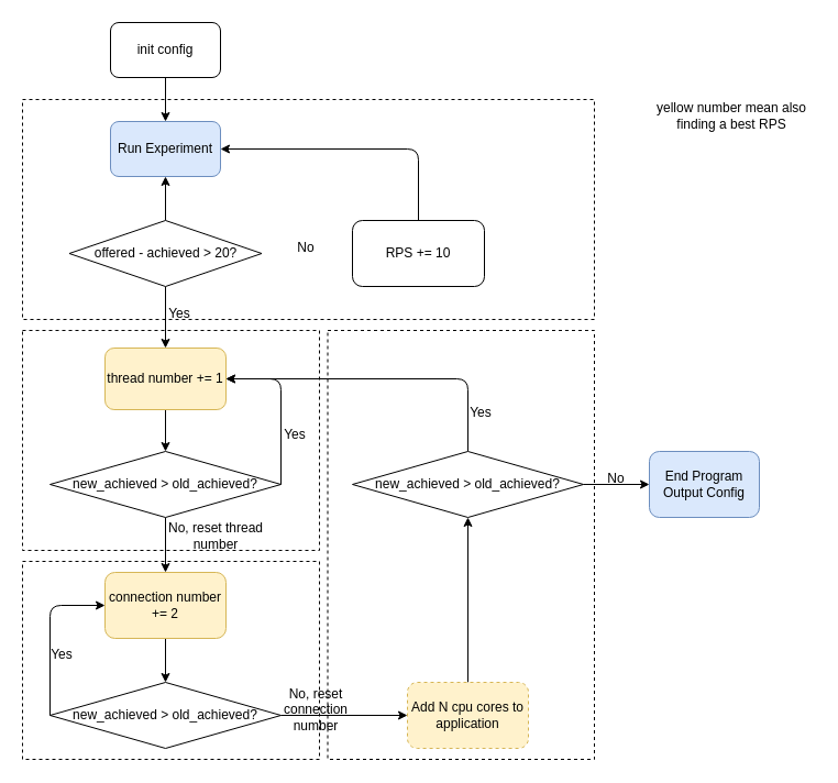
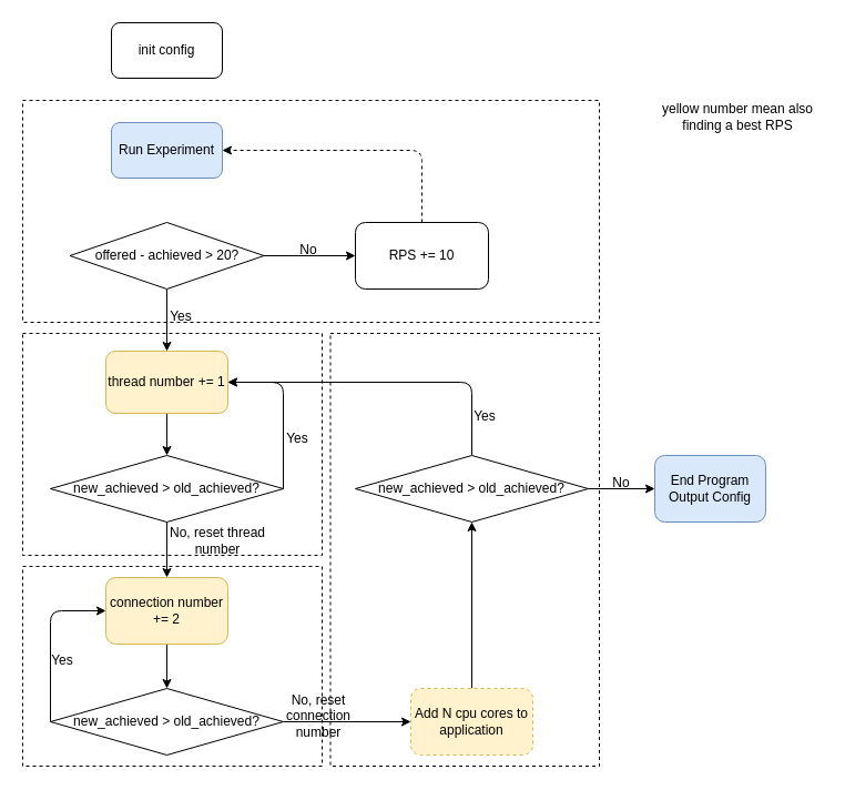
  <mxCell id="0" />
  <mxCell id="1" parent="0" />
  <mxCell id="2" value="" style="rounded=0;whiteSpace=wrap;html=1;dashed=1;fillColor=none;" vertex="1" parent="1"><mxGeometry x="297.5" y="300" width="242.5" height="390" as="geometry" /></mxCell>
  <mxCell id="3" value="" style="rounded=0;whiteSpace=wrap;html=1;dashed=1;fillColor=none;" vertex="1" parent="1"><mxGeometry x="20" y="510" width="270" height="180" as="geometry" /></mxCell>
  <mxCell id="4" value="" style="rounded=0;whiteSpace=wrap;html=1;dashed=1;fillColor=none;" vertex="1" parent="1"><mxGeometry x="20" y="300" width="270" height="200" as="geometry" /></mxCell>
  <mxCell id="5" value="" style="rounded=0;whiteSpace=wrap;html=1;strokeColor=default;dashed=1;fillColor=none;" vertex="1" parent="1"><mxGeometry x="20" y="90" width="520" height="200" as="geometry" /></mxCell>
  <mxCell id="6" value="Run Experiment" style="rounded=1;whiteSpace=wrap;html=1;fillColor=#dae8fc;strokeColor=#6c8ebf;" vertex="1" parent="1"><mxGeometry x="100" y="110" width="100" height="50" as="geometry" /></mxCell>
- <mxCell id="7" value="" style="edgeStyle=none;html=1;" edge="1" parent="1" source="9" target="6"><mxGeometry relative="1" as="geometry" /></mxCell>
+ <mxCell id="7" value="" style="edgeStyle=none;html=1;" edge="1" parent="1" source="9" target="11"><mxGeometry relative="1" as="geometry" /></mxCell>
  <mxCell id="8" value="" style="edgeStyle=none;html=1;" edge="1" parent="1" source="9" target="13"><mxGeometry relative="1" as="geometry" /></mxCell>
  <mxCell id="9" value="offered - achieved &amp;gt; 20?" style="rhombus;whiteSpace=wrap;html=1;" vertex="1" parent="1"><mxGeometry x="62.5" y="200" width="175" height="60" as="geometry" /></mxCell>
- <mxCell id="10" style="edgeStyle=none;html=1;entryX=1;entryY=0.5;entryDx=0;entryDy=0;exitX=0.5;exitY=0;exitDx=0;exitDy=0;" edge="1" parent="1" source="11" target="6"><mxGeometry relative="1" as="geometry"><Array as="points"><mxPoint x="380" y="135" /></Array></mxGeometry></mxCell>
+ <mxCell id="10" style="edgeStyle=none;html=1;entryX=1;entryY=0.5;entryDx=0;entryDy=0;exitX=0.5;exitY=0;exitDx=0;exitDy=0;dashed=1;" edge="1" parent="1" source="11" target="6"><mxGeometry relative="1" as="geometry"><Array as="points"><mxPoint x="380" y="135" /></Array></mxGeometry></mxCell>
  <mxCell id="11" value="RPS += 10" style="rounded=1;whiteSpace=wrap;html=1;" vertex="1" parent="1"><mxGeometry x="320" y="200" width="120" height="60" as="geometry" /></mxCell>
  <mxCell id="12" value="" style="edgeStyle=none;html=1;" edge="1" parent="1" source="13" target="20"><mxGeometry relative="1" as="geometry" /></mxCell>
  <mxCell id="13" value="thread number += 1" style="rounded=1;whiteSpace=wrap;html=1;fillColor=#fff2cc;strokeColor=#d6b656;" vertex="1" parent="1"><mxGeometry x="95" y="316" width="110" height="56" as="geometry" /></mxCell>
  <mxCell id="14" value="No" style="text;html=1;align=center;verticalAlign=middle;whiteSpace=wrap;rounded=0;" vertex="1" parent="1"><mxGeometry x="248" y="210" width="60" height="30" as="geometry" /></mxCell>
- <mxCell id="15" value="" style="edgeStyle=none;html=1;" edge="1" parent="1" source="16" target="6"><mxGeometry relative="1" as="geometry" /></mxCell>
  <mxCell id="16" value="init config" style="rounded=1;whiteSpace=wrap;html=1;" vertex="1" parent="1"><mxGeometry x="100" y="20" width="100" height="50" as="geometry" /></mxCell>
  <mxCell id="17" value="Yes" style="text;html=1;align=center;verticalAlign=middle;whiteSpace=wrap;rounded=0;" vertex="1" parent="1"><mxGeometry x="133" y="270" width="60" height="30" as="geometry" /></mxCell>
  <mxCell id="18" style="edgeStyle=none;html=1;entryX=1;entryY=0.5;entryDx=0;entryDy=0;exitX=1;exitY=0.5;exitDx=0;exitDy=0;" edge="1" parent="1" source="20" target="13"><mxGeometry relative="1" as="geometry"><Array as="points"><mxPoint x="255" y="344" /></Array></mxGeometry></mxCell>
  <mxCell id="19" value="" style="edgeStyle=none;html=1;" edge="1" parent="1" source="20" target="23"><mxGeometry relative="1" as="geometry" /></mxCell>
  <mxCell id="20" value="new_achieved &amp;gt; old_achieved?" style="rhombus;whiteSpace=wrap;html=1;" vertex="1" parent="1"><mxGeometry x="45" y="410" width="210" height="60" as="geometry" /></mxCell>
  <mxCell id="21" value="Yes" style="text;html=1;align=center;verticalAlign=middle;whiteSpace=wrap;rounded=0;" vertex="1" parent="1"><mxGeometry x="237.5" y="380" width="60" height="30" as="geometry" /></mxCell>
  <mxCell id="22" value="" style="edgeStyle=none;html=1;" edge="1" parent="1" source="23" target="27"><mxGeometry relative="1" as="geometry" /></mxCell>
  <mxCell id="23" value="connection number += 2" style="rounded=1;whiteSpace=wrap;html=1;fillColor=#fff2cc;strokeColor=#d6b656;" vertex="1" parent="1"><mxGeometry x="95" y="520" width="110" height="60" as="geometry" /></mxCell>
  <mxCell id="24" value="No, reset thread number" style="text;html=1;align=center;verticalAlign=middle;whiteSpace=wrap;rounded=0;" vertex="1" parent="1"><mxGeometry x="151" y="472" width="90" height="30" as="geometry" /></mxCell>
  <mxCell id="25" style="edgeStyle=none;html=1;exitX=0;exitY=0.5;exitDx=0;exitDy=0;entryX=0;entryY=0.5;entryDx=0;entryDy=0;" edge="1" parent="1" source="27" target="23"><mxGeometry relative="1" as="geometry"><mxPoint x="90" y="550" as="targetPoint" /><Array as="points"><mxPoint x="45" y="550" /></Array></mxGeometry></mxCell>
  <mxCell id="26" value="" style="edgeStyle=none;html=1;" edge="1" parent="1" source="27" target="30"><mxGeometry relative="1" as="geometry" /></mxCell>
  <mxCell id="27" value="new_achieved &amp;gt; old_achieved?" style="rhombus;whiteSpace=wrap;html=1;" vertex="1" parent="1"><mxGeometry x="45" y="620" width="210" height="60" as="geometry" /></mxCell>
  <mxCell id="28" value="Yes" style="text;html=1;align=center;verticalAlign=middle;whiteSpace=wrap;rounded=0;" vertex="1" parent="1"><mxGeometry x="26" y="580" width="60" height="30" as="geometry" /></mxCell>
  <mxCell id="29" value="" style="edgeStyle=none;html=1;entryX=0.5;entryY=1;entryDx=0;entryDy=0;" edge="1" parent="1" source="30" target="32"><mxGeometry relative="1" as="geometry"><mxPoint x="425" y="590" as="targetPoint" /></mxGeometry></mxCell>
  <mxCell id="30" value="Add N cpu cores to application" style="rounded=1;whiteSpace=wrap;html=1;fillColor=#fff2cc;strokeColor=#d6b656;dashed=1;" vertex="1" parent="1"><mxGeometry x="370" y="620" width="110" height="60" as="geometry" /></mxCell>
  <mxCell id="31" style="edgeStyle=none;html=1;entryX=1;entryY=0.5;entryDx=0;entryDy=0;" edge="1" parent="1" source="32" target="13"><mxGeometry relative="1" as="geometry"><Array as="points"><mxPoint x="425" y="344" /></Array></mxGeometry></mxCell>
  <mxCell id="32" value="new_achieved &amp;gt; old_achieved?" style="rhombus;whiteSpace=wrap;html=1;" vertex="1" parent="1"><mxGeometry x="320" y="410" width="210" height="60" as="geometry" /></mxCell>
  <mxCell id="33" value="Yes" style="text;html=1;align=center;verticalAlign=middle;whiteSpace=wrap;rounded=0;" vertex="1" parent="1"><mxGeometry x="407" y="360" width="60" height="30" as="geometry" /></mxCell>
  <mxCell id="34" value="No, reset connection number" style="text;html=1;align=center;verticalAlign=middle;whiteSpace=wrap;rounded=0;" vertex="1" parent="1"><mxGeometry x="244" y="630" width="86" height="30" as="geometry" /></mxCell>
  <mxCell id="35" value="" style="endArrow=classic;html=1;exitX=1;exitY=0.5;exitDx=0;exitDy=0;entryX=0;entryY=0.5;entryDx=0;entryDy=0;" edge="1" parent="1" source="32" target="36"><mxGeometry width="50" height="50" relative="1" as="geometry"><mxPoint x="530" y="575" as="sourcePoint" /><mxPoint x="580" y="540" as="targetPoint" /></mxGeometry></mxCell>
  <mxCell id="36" value="End Program&lt;div&gt;Output Config&lt;/div&gt;" style="rounded=1;whiteSpace=wrap;html=1;fillColor=#dae8fc;strokeColor=#6c8ebf;" vertex="1" parent="1"><mxGeometry x="590" y="410" width="100" height="60" as="geometry" /></mxCell>
  <mxCell id="37" value="No" style="text;html=1;align=center;verticalAlign=middle;whiteSpace=wrap;rounded=0;" vertex="1" parent="1"><mxGeometry x="530" y="420" width="60" height="30" as="geometry" /></mxCell>
  <mxCell id="38" value="yellow number mean also finding a best RPS" style="text;html=1;align=center;verticalAlign=middle;whiteSpace=wrap;rounded=0;" vertex="1" parent="1"><mxGeometry x="590" y="90" width="150" height="30" as="geometry" /></mxCell>
